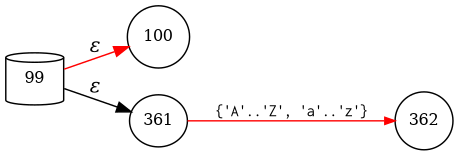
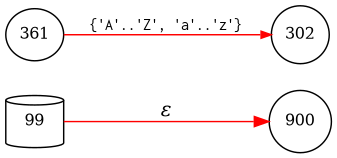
  digraph {
    rankdir=LR
    node [fixedsize=true fontsize=11 shape=circle peripheries=1]
    edge [color=red fontname="Times-Italic"]
-   n1 [label=100 width=.6 peripheries=""]
+   n1 [label=900 width=.6 peripheries=""]
    n2 [label=99 shape=cylinder width=.55]
    n3 [label=361 shape=ellipse width=.55]
-   n4 [label=362 width=.55]
+   n4 [label=302 width=.55]
    n2 -> n1 [label="&epsilon;"]
-   n2 -> n3 [color=black label="&epsilon;"]
    n3 -> n4 [arrowhead=normal arrowsize=.7 fontname=Courier fontsize=11 label="{'A'..'Z', 'a'..'z'}"]
  }
